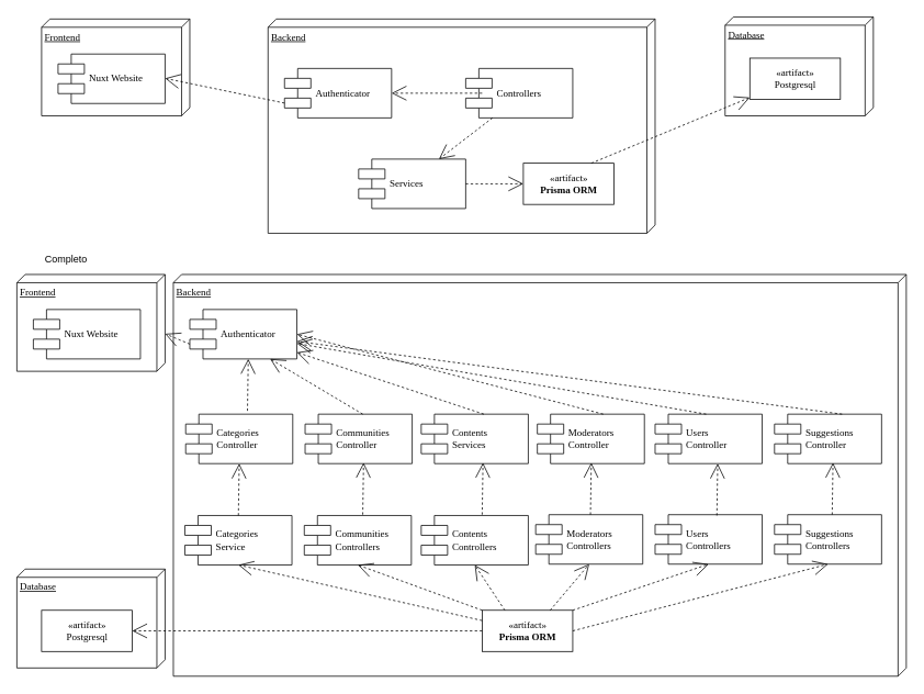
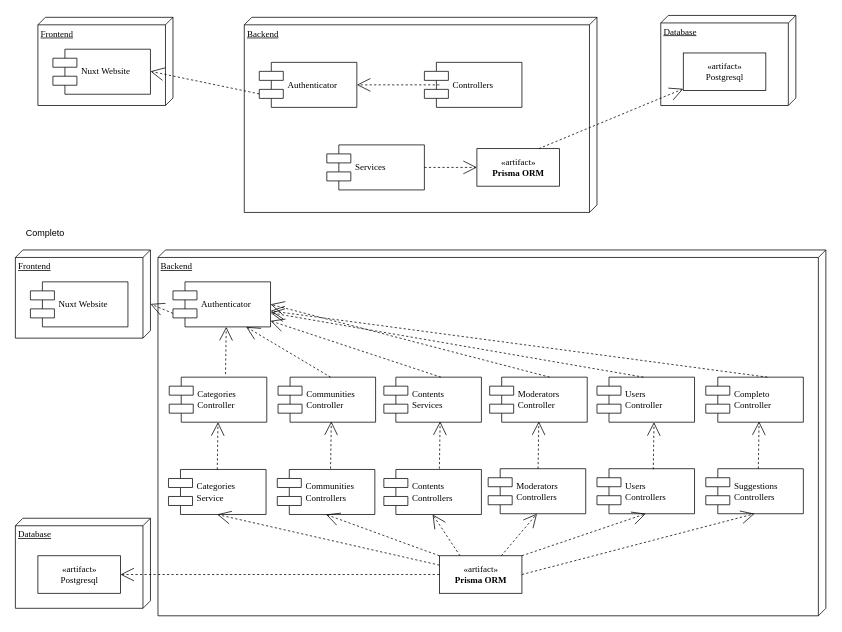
  <mxCell id="0" />
  <mxCell id="1" parent="0" />
  <mxCell id="2" value="Frontend" style="verticalAlign=top;align=left;spacingTop=8;spacingLeft=2;spacingRight=12;shape=cube;size=10;direction=south;fontStyle=4;html=1;rounded=0;shadow=0;comic=0;labelBackgroundColor=none;strokeWidth=1;fontFamily=Verdana;fontSize=12" parent="1" vertex="1"><mxGeometry x="50" y="22.5" width="180" height="117.5" as="geometry" /></mxCell>
  <mxCell id="3" value="Database" style="verticalAlign=top;align=left;spacingTop=8;spacingLeft=2;spacingRight=12;shape=cube;size=10;direction=south;fontStyle=4;html=1;rounded=0;shadow=0;comic=0;labelBackgroundColor=none;strokeWidth=1;fontFamily=Verdana;fontSize=12" parent="1" vertex="1"><mxGeometry x="880" y="20" width="180" height="120" as="geometry" /></mxCell>
  <mxCell id="4" value="Backend" style="verticalAlign=top;align=left;spacingTop=8;spacingLeft=2;spacingRight=12;shape=cube;size=10;direction=south;fontStyle=4;html=1;rounded=0;shadow=0;comic=0;labelBackgroundColor=none;strokeWidth=1;fontFamily=Verdana;fontSize=12" parent="1" vertex="1"><mxGeometry x="325" y="22.5" width="470" height="260" as="geometry" /></mxCell>
  <mxCell id="5" value="Nuxt Website" style="shape=component;align=left;spacingLeft=36;rounded=0;shadow=0;comic=0;labelBackgroundColor=none;strokeWidth=1;fontFamily=Verdana;fontSize=12;html=1;" parent="1" vertex="1"><mxGeometry x="70" y="65" width="130" height="60" as="geometry" /></mxCell>
  <mxCell id="6" value="«artifact»&lt;br&gt;Postgresql" style="html=1;rounded=0;shadow=0;comic=0;labelBackgroundColor=none;strokeWidth=1;fontFamily=Verdana;fontSize=12;align=center;" parent="1" vertex="1"><mxGeometry x="910" y="70" width="110" height="50" as="geometry" /></mxCell>
  <mxCell id="7" value="Authenticator" style="shape=component;align=left;spacingLeft=36;rounded=0;shadow=0;comic=0;labelBackgroundColor=none;strokeWidth=1;fontFamily=Verdana;fontSize=12;html=1;" parent="1" vertex="1"><mxGeometry x="345" y="82.5" width="130" height="60" as="geometry" /></mxCell>
  <mxCell id="8" value="Controllers" style="shape=component;align=left;spacingLeft=36;rounded=0;shadow=0;comic=0;labelBackgroundColor=none;strokeWidth=1;fontFamily=Verdana;fontSize=12;html=1;" vertex="1" parent="1"><mxGeometry x="565" y="82.5" width="130" height="60" as="geometry" /></mxCell>
  <mxCell id="9" value="Services" style="shape=component;align=left;spacingLeft=36;rounded=0;shadow=0;comic=0;labelBackgroundColor=none;strokeWidth=1;fontFamily=Verdana;fontSize=12;html=1;" vertex="1" parent="1"><mxGeometry x="435" y="192.5" width="130" height="60" as="geometry" /></mxCell>
  <mxCell id="10" style="rounded=0;html=1;labelBackgroundColor=none;startArrow=none;startFill=0;startSize=8;endArrow=open;endFill=0;endSize=16;fontFamily=Verdana;fontSize=12;dashed=1;entryX=1;entryY=0.5;entryDx=0;entryDy=0;" edge="1" parent="1" target="7"><mxGeometry relative="1" as="geometry"><mxPoint x="585" y="112.5" as="sourcePoint" /><mxPoint x="465" y="182.5" as="targetPoint" /></mxGeometry></mxCell>
- <mxCell id="11" style="rounded=0;html=1;labelBackgroundColor=none;startArrow=none;startFill=0;startSize=8;endArrow=open;endFill=0;endSize=16;fontFamily=Verdana;fontSize=12;dashed=1;entryX=0.75;entryY=0;entryDx=0;entryDy=0;exitX=0.25;exitY=1;exitDx=0;exitDy=0;" edge="1" parent="1" source="8" target="9"><mxGeometry relative="1" as="geometry"><mxPoint x="805" y="112" as="sourcePoint" /><mxPoint x="695" y="112" as="targetPoint" /></mxGeometry></mxCell>
  <mxCell id="12" value="«artifact»&lt;br&gt;&lt;b&gt;Prisma ORM&lt;/b&gt;" style="html=1;rounded=0;shadow=0;comic=0;labelBackgroundColor=none;strokeWidth=1;fontFamily=Verdana;fontSize=12;align=center;" vertex="1" parent="1"><mxGeometry x="635" y="197.5" width="110" height="50" as="geometry" /></mxCell>
  <mxCell id="13" style="rounded=0;html=1;labelBackgroundColor=none;startArrow=none;startFill=0;startSize=8;endArrow=open;endFill=0;endSize=16;fontFamily=Verdana;fontSize=12;dashed=1;entryX=0;entryY=0.5;entryDx=0;entryDy=0;exitX=1;exitY=0.5;exitDx=0;exitDy=0;" edge="1" parent="1" source="9" target="12"><mxGeometry relative="1" as="geometry"><mxPoint x="608" y="152.5" as="sourcePoint" /><mxPoint x="543" y="202.5" as="targetPoint" /></mxGeometry></mxCell>
  <mxCell id="14" style="rounded=0;html=1;labelBackgroundColor=none;startArrow=none;startFill=0;startSize=8;endArrow=open;endFill=0;endSize=16;fontFamily=Verdana;fontSize=12;dashed=1;entryX=1;entryY=0.5;entryDx=0;entryDy=0;exitX=0;exitY=0.7;exitDx=0;exitDy=0;" edge="1" parent="1" source="7"><mxGeometry relative="1" as="geometry"><mxPoint x="310" y="94.5" as="sourcePoint" /><mxPoint x="200" y="94.5" as="targetPoint" /></mxGeometry></mxCell>
  <mxCell id="15" style="rounded=0;html=1;labelBackgroundColor=none;startArrow=none;startFill=0;startSize=8;endArrow=open;endFill=0;endSize=16;fontFamily=Verdana;fontSize=12;dashed=1;exitX=0.75;exitY=0;exitDx=0;exitDy=0;" edge="1" parent="1" source="12" target="6"><mxGeometry relative="1" as="geometry"><mxPoint x="575" y="232.5" as="sourcePoint" /><mxPoint x="645" y="232.5" as="targetPoint" /></mxGeometry></mxCell>
- <mxCell id="16" value="Completo" style="text;html=1;strokeColor=none;fillColor=none;align=center;verticalAlign=middle;whiteSpace=wrap;rounded=0;" vertex="1" parent="1"><mxGeometry x="50" y="300" width="60" height="30" as="geometry" /></mxCell>
+ <mxCell id="16" value="Completo" style="text;html=1;strokeColor=none;fillColor=none;align=center;verticalAlign=middle;whiteSpace=wrap;rounded=0;" vertex="1" parent="1"><mxGeometry x="30" y="295" width="60" height="30" as="geometry" /></mxCell>
  <mxCell id="17" value="Frontend" style="verticalAlign=top;align=left;spacingTop=8;spacingLeft=2;spacingRight=12;shape=cube;size=10;direction=south;fontStyle=4;html=1;rounded=0;shadow=0;comic=0;labelBackgroundColor=none;strokeWidth=1;fontFamily=Verdana;fontSize=12" vertex="1" parent="1"><mxGeometry x="20" y="332.5" width="180" height="117.5" as="geometry" /></mxCell>
  <mxCell id="18" value="Database" style="verticalAlign=top;align=left;spacingTop=8;spacingLeft=2;spacingRight=12;shape=cube;size=10;direction=south;fontStyle=4;html=1;rounded=0;shadow=0;comic=0;labelBackgroundColor=none;strokeWidth=1;fontFamily=Verdana;fontSize=12" vertex="1" parent="1"><mxGeometry x="20" y="690" width="180" height="120" as="geometry" /></mxCell>
  <mxCell id="19" value="Backend" style="verticalAlign=top;align=left;spacingTop=8;spacingLeft=2;spacingRight=12;shape=cube;size=10;direction=south;fontStyle=4;html=1;rounded=0;shadow=0;comic=0;labelBackgroundColor=none;strokeWidth=1;fontFamily=Verdana;fontSize=12" vertex="1" parent="1"><mxGeometry x="210" y="332.5" width="890" height="487.5" as="geometry" /></mxCell>
  <mxCell id="20" value="Nuxt Website" style="shape=component;align=left;spacingLeft=36;rounded=0;shadow=0;comic=0;labelBackgroundColor=none;strokeWidth=1;fontFamily=Verdana;fontSize=12;html=1;" vertex="1" parent="1"><mxGeometry x="40" y="375" width="130" height="60" as="geometry" /></mxCell>
  <mxCell id="21" value="«artifact»&lt;br&gt;Postgresql" style="html=1;rounded=0;shadow=0;comic=0;labelBackgroundColor=none;strokeWidth=1;fontFamily=Verdana;fontSize=12;align=center;" vertex="1" parent="1"><mxGeometry x="50" y="740" width="110" height="50" as="geometry" /></mxCell>
  <mxCell id="22" value="Authenticator" style="shape=component;align=left;spacingLeft=36;rounded=0;shadow=0;comic=0;labelBackgroundColor=none;strokeWidth=1;fontFamily=Verdana;fontSize=12;html=1;" vertex="1" parent="1"><mxGeometry x="230" y="375" width="130" height="60" as="geometry" /></mxCell>
  <mxCell id="23" value="Categories&lt;br&gt;Controller" style="shape=component;align=left;spacingLeft=36;rounded=0;shadow=0;comic=0;labelBackgroundColor=none;strokeWidth=1;fontFamily=Verdana;fontSize=12;html=1;" vertex="1" parent="1"><mxGeometry x="225" y="502" width="130" height="60" as="geometry" /></mxCell>
  <mxCell id="24" value="«artifact»&lt;br&gt;&lt;b&gt;Prisma ORM&lt;/b&gt;" style="html=1;rounded=0;shadow=0;comic=0;labelBackgroundColor=none;strokeWidth=1;fontFamily=Verdana;fontSize=12;align=center;" vertex="1" parent="1"><mxGeometry x="585" y="740" width="110" height="50" as="geometry" /></mxCell>
  <mxCell id="25" style="rounded=0;html=1;labelBackgroundColor=none;startArrow=none;startFill=0;startSize=8;endArrow=open;endFill=0;endSize=16;fontFamily=Verdana;fontSize=12;dashed=1;entryX=1;entryY=0.5;entryDx=0;entryDy=0;exitX=0;exitY=0.7;exitDx=0;exitDy=0;" edge="1" parent="1" source="22"><mxGeometry relative="1" as="geometry"><mxPoint x="310" y="404.5" as="sourcePoint" /><mxPoint x="200" y="404.5" as="targetPoint" /></mxGeometry></mxCell>
  <mxCell id="26" style="rounded=0;html=1;labelBackgroundColor=none;startArrow=none;startFill=0;startSize=8;endArrow=open;endFill=0;endSize=16;fontFamily=Verdana;fontSize=12;dashed=1;exitX=0;exitY=0.5;exitDx=0;exitDy=0;" edge="1" parent="1" source="24" target="21"><mxGeometry relative="1" as="geometry"><mxPoint x="575" y="542.5" as="sourcePoint" /><mxPoint x="645" y="542.5" as="targetPoint" /></mxGeometry></mxCell>
  <mxCell id="27" value="Communities&lt;br&gt;Controller" style="shape=component;align=left;spacingLeft=36;rounded=0;shadow=0;comic=0;labelBackgroundColor=none;strokeWidth=1;fontFamily=Verdana;fontSize=12;html=1;" vertex="1" parent="1"><mxGeometry x="370" y="502" width="130" height="60" as="geometry" /></mxCell>
  <mxCell id="28" value="Contents&lt;br&gt;Services" style="shape=component;align=left;spacingLeft=36;rounded=0;shadow=0;comic=0;labelBackgroundColor=none;strokeWidth=1;fontFamily=Verdana;fontSize=12;html=1;" vertex="1" parent="1"><mxGeometry x="511" y="502" width="130" height="60" as="geometry" /></mxCell>
  <mxCell id="29" value="Moderators&lt;br&gt;Controller" style="shape=component;align=left;spacingLeft=36;rounded=0;shadow=0;comic=0;labelBackgroundColor=none;strokeWidth=1;fontFamily=Verdana;fontSize=12;html=1;" vertex="1" parent="1"><mxGeometry x="652" y="502" width="130" height="60" as="geometry" /></mxCell>
  <mxCell id="30" value="Users&lt;br&gt;Controller" style="shape=component;align=left;spacingLeft=36;rounded=0;shadow=0;comic=0;labelBackgroundColor=none;strokeWidth=1;fontFamily=Verdana;fontSize=12;html=1;" vertex="1" parent="1"><mxGeometry x="795" y="502" width="130" height="60" as="geometry" /></mxCell>
- <mxCell id="31" value="Suggestions&lt;br&gt;Controller" style="shape=component;align=left;spacingLeft=36;rounded=0;shadow=0;comic=0;labelBackgroundColor=none;strokeWidth=1;fontFamily=Verdana;fontSize=12;html=1;" vertex="1" parent="1"><mxGeometry x="940" y="502" width="130" height="60" as="geometry" /></mxCell>
+ <mxCell id="31" value="Completo&lt;br&gt;Controller" style="shape=component;align=left;spacingLeft=36;rounded=0;shadow=0;comic=0;labelBackgroundColor=none;strokeWidth=1;fontFamily=Verdana;fontSize=12;html=1;" vertex="1" parent="1"><mxGeometry x="940" y="502" width="130" height="60" as="geometry" /></mxCell>
  <mxCell id="32" value="Moderators&lt;br&gt;Controllers" style="shape=component;align=left;spacingLeft=36;rounded=0;shadow=0;comic=0;labelBackgroundColor=none;strokeWidth=1;fontFamily=Verdana;fontSize=12;html=1;" vertex="1" parent="1"><mxGeometry x="650" y="624" width="130" height="60" as="geometry" /></mxCell>
  <mxCell id="33" value="Users&lt;br&gt;Controllers" style="shape=component;align=left;spacingLeft=36;rounded=0;shadow=0;comic=0;labelBackgroundColor=none;strokeWidth=1;fontFamily=Verdana;fontSize=12;html=1;" vertex="1" parent="1"><mxGeometry x="795" y="624" width="130" height="60" as="geometry" /></mxCell>
  <mxCell id="34" value="Suggestions&lt;br&gt;Controllers" style="shape=component;align=left;spacingLeft=36;rounded=0;shadow=0;comic=0;labelBackgroundColor=none;strokeWidth=1;fontFamily=Verdana;fontSize=12;html=1;" vertex="1" parent="1"><mxGeometry x="940" y="624" width="130" height="60" as="geometry" /></mxCell>
  <mxCell id="35" value="Categories&lt;br&gt;Service" style="shape=component;align=left;spacingLeft=36;rounded=0;shadow=0;comic=0;labelBackgroundColor=none;strokeWidth=1;fontFamily=Verdana;fontSize=12;html=1;" vertex="1" parent="1"><mxGeometry x="224" y="625" width="130" height="60" as="geometry" /></mxCell>
  <mxCell id="36" value="Communities&lt;br&gt;Controllers" style="shape=component;align=left;spacingLeft=36;rounded=0;shadow=0;comic=0;labelBackgroundColor=none;strokeWidth=1;fontFamily=Verdana;fontSize=12;html=1;" vertex="1" parent="1"><mxGeometry x="369" y="625" width="130" height="60" as="geometry" /></mxCell>
  <mxCell id="37" value="Contents&lt;br&gt;Controllers" style="shape=component;align=left;spacingLeft=36;rounded=0;shadow=0;comic=0;labelBackgroundColor=none;strokeWidth=1;fontFamily=Verdana;fontSize=12;html=1;" vertex="1" parent="1"><mxGeometry x="511" y="625" width="130" height="60" as="geometry" /></mxCell>
  <mxCell id="38" style="rounded=0;html=1;labelBackgroundColor=none;startArrow=none;startFill=0;startSize=8;endArrow=open;endFill=0;endSize=16;fontFamily=Verdana;fontSize=12;dashed=1;exitX=0.5;exitY=0;exitDx=0;exitDy=0;entryX=0.5;entryY=1;entryDx=0;entryDy=0;" edge="1" parent="1" source="35" target="23"><mxGeometry relative="1" as="geometry"><mxPoint x="595" y="775" as="sourcePoint" /><mxPoint x="170" y="775" as="targetPoint" /></mxGeometry></mxCell>
  <mxCell id="39" style="rounded=0;html=1;labelBackgroundColor=none;startArrow=none;startFill=0;startSize=8;endArrow=open;endFill=0;endSize=16;fontFamily=Verdana;fontSize=12;dashed=1;exitX=0.5;exitY=0;exitDx=0;exitDy=0;entryX=0.5;entryY=1;entryDx=0;entryDy=0;" edge="1" parent="1"><mxGeometry relative="1" as="geometry"><mxPoint x="440" y="624" as="sourcePoint" /><mxPoint x="441" y="561" as="targetPoint" /></mxGeometry></mxCell>
  <mxCell id="40" style="rounded=0;html=1;labelBackgroundColor=none;startArrow=none;startFill=0;startSize=8;endArrow=open;endFill=0;endSize=16;fontFamily=Verdana;fontSize=12;dashed=1;exitX=0.5;exitY=0;exitDx=0;exitDy=0;entryX=0.5;entryY=1;entryDx=0;entryDy=0;" edge="1" parent="1"><mxGeometry relative="1" as="geometry"><mxPoint x="585" y="624" as="sourcePoint" /><mxPoint x="586" y="561" as="targetPoint" /></mxGeometry></mxCell>
  <mxCell id="41" style="rounded=0;html=1;labelBackgroundColor=none;startArrow=none;startFill=0;startSize=8;endArrow=open;endFill=0;endSize=16;fontFamily=Verdana;fontSize=12;dashed=1;exitX=0.5;exitY=0;exitDx=0;exitDy=0;entryX=0.5;entryY=1;entryDx=0;entryDy=0;" edge="1" parent="1"><mxGeometry relative="1" as="geometry"><mxPoint x="716.5" y="624" as="sourcePoint" /><mxPoint x="717.5" y="561" as="targetPoint" /></mxGeometry></mxCell>
  <mxCell id="42" style="rounded=0;html=1;labelBackgroundColor=none;startArrow=none;startFill=0;startSize=8;endArrow=open;endFill=0;endSize=16;fontFamily=Verdana;fontSize=12;dashed=1;exitX=0.5;exitY=0;exitDx=0;exitDy=0;entryX=0.5;entryY=1;entryDx=0;entryDy=0;" edge="1" parent="1"><mxGeometry relative="1" as="geometry"><mxPoint x="870" y="625" as="sourcePoint" /><mxPoint x="871" y="562" as="targetPoint" /></mxGeometry></mxCell>
  <mxCell id="43" style="rounded=0;html=1;labelBackgroundColor=none;startArrow=none;startFill=0;startSize=8;endArrow=open;endFill=0;endSize=16;fontFamily=Verdana;fontSize=12;dashed=1;exitX=0.5;exitY=0;exitDx=0;exitDy=0;entryX=0.5;entryY=1;entryDx=0;entryDy=0;" edge="1" parent="1"><mxGeometry relative="1" as="geometry"><mxPoint x="1010" y="624" as="sourcePoint" /><mxPoint x="1011" y="561" as="targetPoint" /></mxGeometry></mxCell>
  <mxCell id="44" style="rounded=0;html=1;labelBackgroundColor=none;startArrow=none;startFill=0;startSize=8;endArrow=open;endFill=0;endSize=16;fontFamily=Verdana;fontSize=12;dashed=1;exitX=0.5;exitY=0;exitDx=0;exitDy=0;entryX=0.5;entryY=1;entryDx=0;entryDy=0;" edge="1" parent="1"><mxGeometry relative="1" as="geometry"><mxPoint x="300" y="498" as="sourcePoint" /><mxPoint x="301" y="435" as="targetPoint" /></mxGeometry></mxCell>
  <mxCell id="45" style="rounded=0;html=1;labelBackgroundColor=none;startArrow=none;startFill=0;startSize=8;endArrow=open;endFill=0;endSize=16;fontFamily=Verdana;fontSize=12;dashed=1;exitX=0.5;exitY=0;exitDx=0;exitDy=0;entryX=0.75;entryY=1;entryDx=0;entryDy=0;" edge="1" parent="1" target="22"><mxGeometry relative="1" as="geometry"><mxPoint x="440" y="502" as="sourcePoint" /><mxPoint x="441" y="439" as="targetPoint" /></mxGeometry></mxCell>
  <mxCell id="46" style="rounded=0;html=1;labelBackgroundColor=none;startArrow=none;startFill=0;startSize=8;endArrow=open;endFill=0;endSize=16;fontFamily=Verdana;fontSize=12;dashed=1;exitX=0.5;exitY=0;exitDx=0;exitDy=0;entryX=1;entryY=0.867;entryDx=0;entryDy=0;entryPerimeter=0;" edge="1" parent="1" target="22"><mxGeometry relative="1" as="geometry"><mxPoint x="587" y="502" as="sourcePoint" /><mxPoint x="475" y="435" as="targetPoint" /></mxGeometry></mxCell>
  <mxCell id="47" style="rounded=0;html=1;labelBackgroundColor=none;startArrow=none;startFill=0;startSize=8;endArrow=open;endFill=0;endSize=16;fontFamily=Verdana;fontSize=12;dashed=1;exitX=0.5;exitY=0;exitDx=0;exitDy=0;entryX=1;entryY=0.5;entryDx=0;entryDy=0;" edge="1" parent="1" target="22"><mxGeometry relative="1" as="geometry"><mxPoint x="732" y="502" as="sourcePoint" /><mxPoint x="620" y="435" as="targetPoint" /></mxGeometry></mxCell>
  <mxCell id="48" style="rounded=0;html=1;labelBackgroundColor=none;startArrow=none;startFill=0;startSize=8;endArrow=open;endFill=0;endSize=16;fontFamily=Verdana;fontSize=12;dashed=1;exitX=0.5;exitY=0;exitDx=0;exitDy=0;" edge="1" parent="1" target="22"><mxGeometry relative="1" as="geometry"><mxPoint x="1022" y="502" as="sourcePoint" /><mxPoint x="910" y="435" as="targetPoint" /></mxGeometry></mxCell>
  <mxCell id="49" style="rounded=0;html=1;labelBackgroundColor=none;startArrow=none;startFill=0;startSize=8;endArrow=open;endFill=0;endSize=16;fontFamily=Verdana;fontSize=12;dashed=1;exitX=0.5;exitY=0;exitDx=0;exitDy=0;" edge="1" parent="1" target="22"><mxGeometry relative="1" as="geometry"><mxPoint x="857" y="502" as="sourcePoint" /><mxPoint x="745" y="435" as="targetPoint" /></mxGeometry></mxCell>
  <mxCell id="50" style="rounded=0;html=1;labelBackgroundColor=none;startArrow=none;startFill=0;startSize=8;endArrow=open;endFill=0;endSize=16;fontFamily=Verdana;fontSize=12;dashed=1;exitX=0;exitY=0.25;exitDx=0;exitDy=0;entryX=0.5;entryY=1;entryDx=0;entryDy=0;" edge="1" parent="1" source="24" target="35"><mxGeometry relative="1" as="geometry"><mxPoint x="475" y="753" as="sourcePoint" /><mxPoint x="476" y="690" as="targetPoint" /></mxGeometry></mxCell>
  <mxCell id="51" style="rounded=0;html=1;labelBackgroundColor=none;startArrow=none;startFill=0;startSize=8;endArrow=open;endFill=0;endSize=16;fontFamily=Verdana;fontSize=12;dashed=1;exitX=0;exitY=0;exitDx=0;exitDy=0;entryX=0.5;entryY=1;entryDx=0;entryDy=0;" edge="1" parent="1" source="24" target="36"><mxGeometry relative="1" as="geometry"><mxPoint x="595" y="763" as="sourcePoint" /><mxPoint x="299" y="695" as="targetPoint" /></mxGeometry></mxCell>
  <mxCell id="52" style="rounded=0;html=1;labelBackgroundColor=none;startArrow=none;startFill=0;startSize=8;endArrow=open;endFill=0;endSize=16;fontFamily=Verdana;fontSize=12;dashed=1;exitX=0.25;exitY=0;exitDx=0;exitDy=0;entryX=0.5;entryY=1;entryDx=0;entryDy=0;" edge="1" parent="1" source="24" target="37"><mxGeometry relative="1" as="geometry"><mxPoint x="595" y="750" as="sourcePoint" /><mxPoint x="444" y="695" as="targetPoint" /></mxGeometry></mxCell>
  <mxCell id="53" style="rounded=0;html=1;labelBackgroundColor=none;startArrow=none;startFill=0;startSize=8;endArrow=open;endFill=0;endSize=16;fontFamily=Verdana;fontSize=12;dashed=1;exitX=0.75;exitY=0;exitDx=0;exitDy=0;entryX=0.5;entryY=1;entryDx=0;entryDy=0;" edge="1" parent="1" source="24" target="32"><mxGeometry relative="1" as="geometry"><mxPoint x="623" y="750" as="sourcePoint" /><mxPoint x="586" y="695" as="targetPoint" /></mxGeometry></mxCell>
  <mxCell id="54" style="rounded=0;html=1;labelBackgroundColor=none;startArrow=none;startFill=0;startSize=8;endArrow=open;endFill=0;endSize=16;fontFamily=Verdana;fontSize=12;dashed=1;exitX=1;exitY=0;exitDx=0;exitDy=0;entryX=0.5;entryY=1;entryDx=0;entryDy=0;" edge="1" parent="1" source="24" target="33"><mxGeometry relative="1" as="geometry"><mxPoint x="678" y="750" as="sourcePoint" /><mxPoint x="725" y="694" as="targetPoint" /></mxGeometry></mxCell>
  <mxCell id="55" style="rounded=0;html=1;labelBackgroundColor=none;startArrow=none;startFill=0;startSize=8;endArrow=open;endFill=0;endSize=16;fontFamily=Verdana;fontSize=12;dashed=1;exitX=1;exitY=0.5;exitDx=0;exitDy=0;entryX=0.5;entryY=1;entryDx=0;entryDy=0;" edge="1" parent="1" source="24" target="34"><mxGeometry relative="1" as="geometry"><mxPoint x="705" y="750" as="sourcePoint" /><mxPoint x="870" y="694" as="targetPoint" /></mxGeometry></mxCell>
